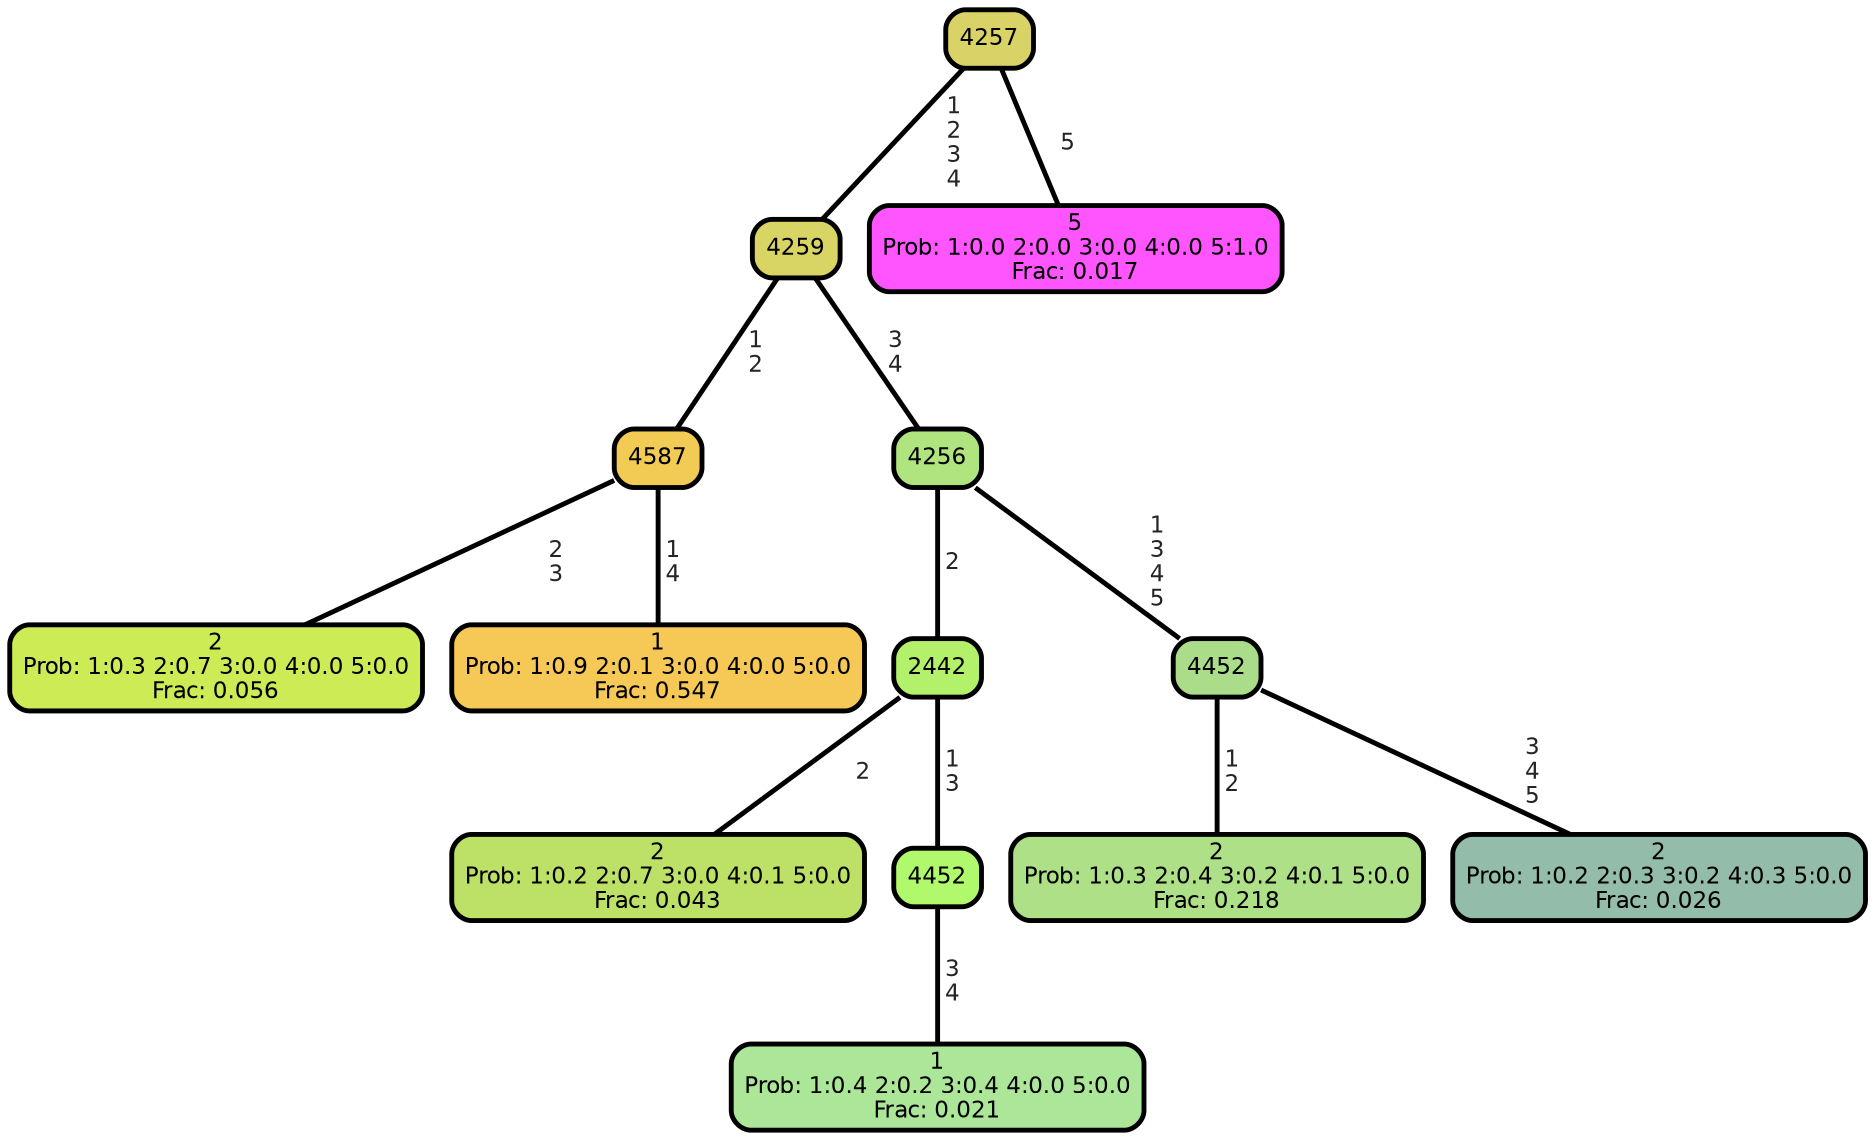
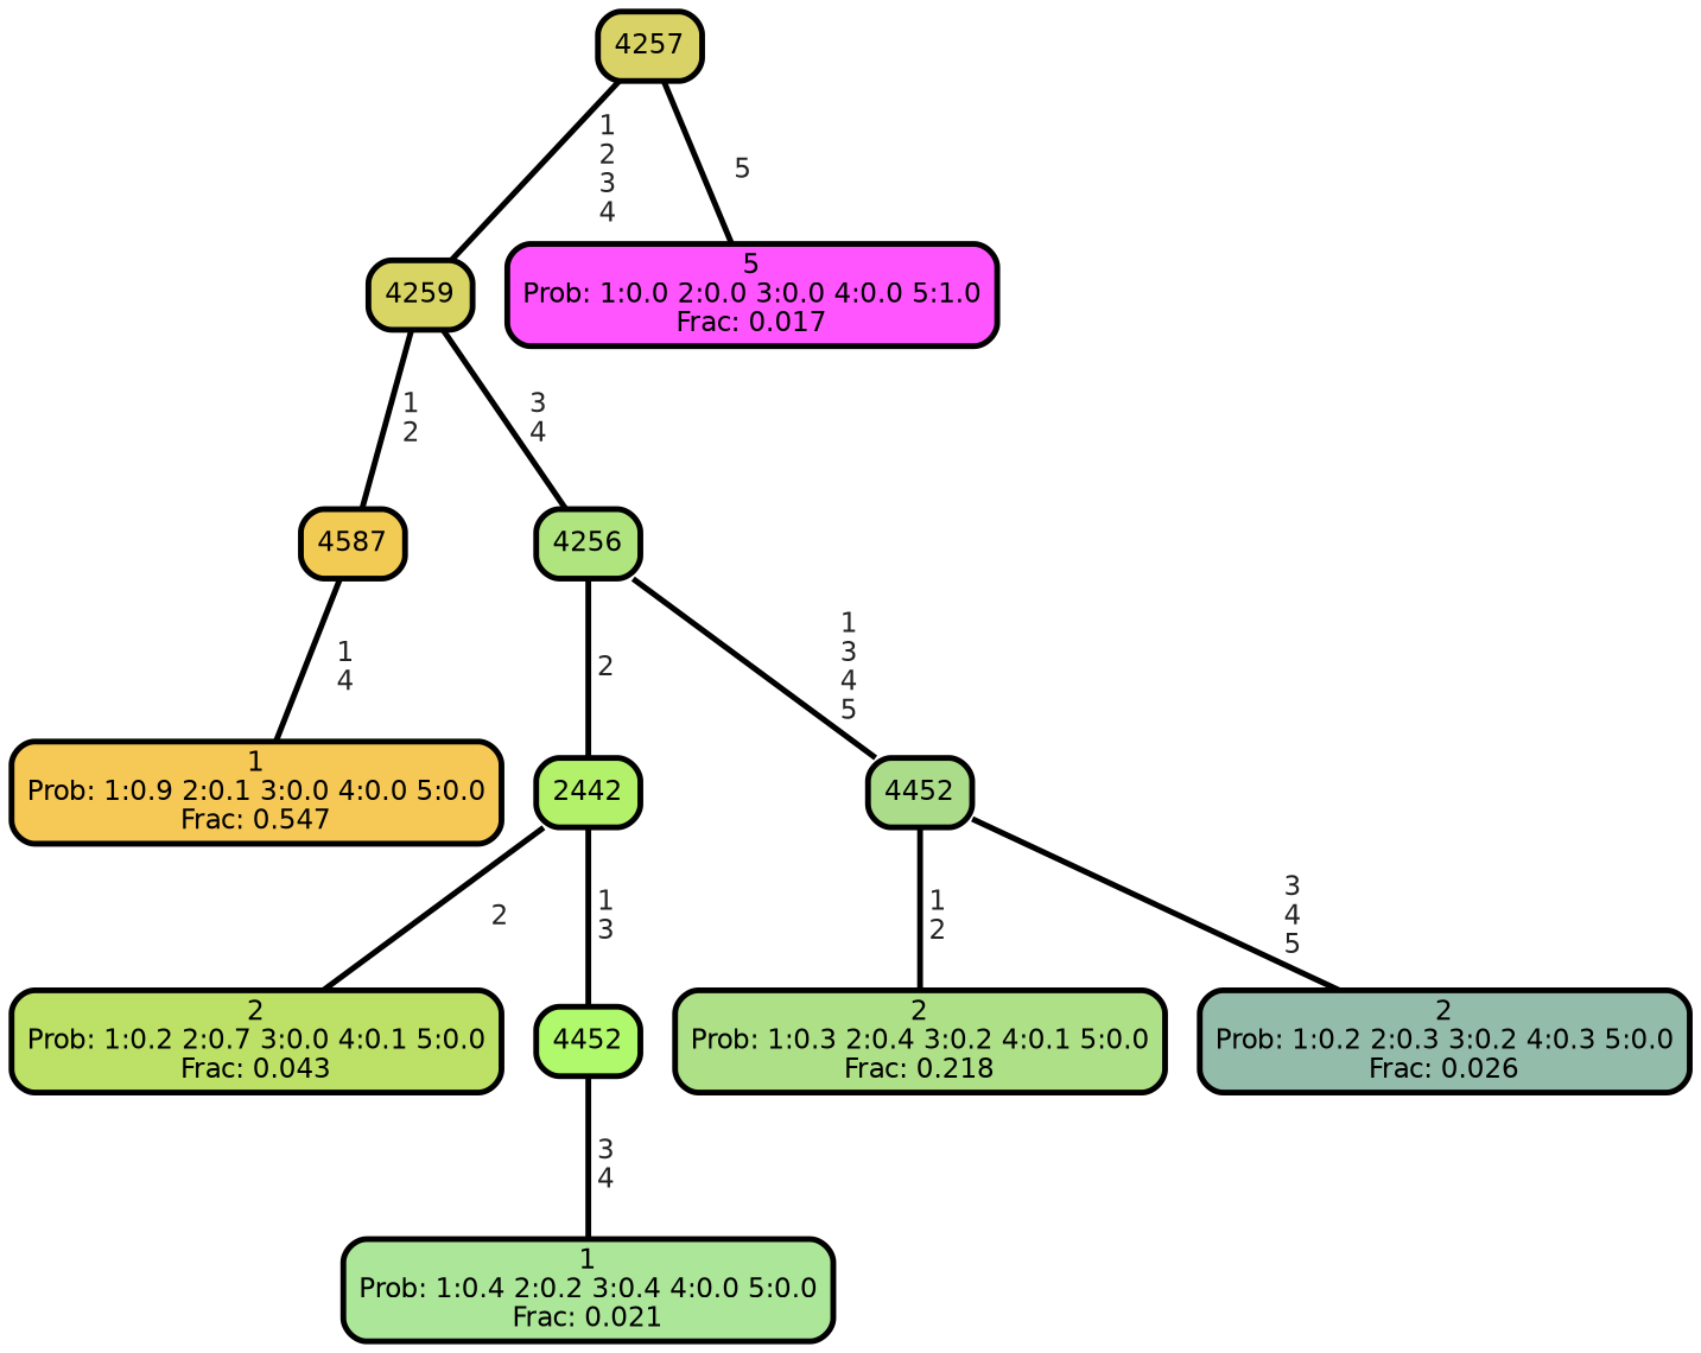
  graph {
    ranksep="0 equally"
    splines=straight
    node [color=black fontcolor=black fontname=helvetica penwidth=3 shape=box style="filled, rounded"]
    edge [color=black fontcolor=grey14 fontname=helvetica fontweight=bold penwidth=3]
-   n1 [fillcolor="#cdeb55" label="2\nProb: 1:0.3 2:0.7 3:0.0 4:0.0 5:0.0\nFrac: 0.056"]
    n2 [fillcolor="#f2cb55" label=4587]
    n3 [fillcolor="#f6c855" label="1\nProb: 1:0.9 2:0.1 3:0.0 4:0.0 5:0.0\nFrac: 0.547"]
    n4 [fillcolor="#d8d565" label=4259]
    n5 [fillcolor="#afe47f" label=4256]
    n6 [fillcolor="#b4f16a" label=2442]
    n7 [fillcolor="#abdc8a" label=4452]
    n8 [fillcolor="#bce166" label="2\nProb: 1:0.2 2:0.7 3:0.0 4:0.1 5:0.0\nFrac: 0.043"]
    n9 [fillcolor="#b0f96c" label=4452]
    n10 [fillcolor="#ace699" label="1\nProb: 1:0.4 2:0.2 3:0.4 4:0.0 5:0.0\nFrac: 0.021"]
    n11 [fillcolor="#aee087" label="2\nProb: 1:0.3 2:0.4 3:0.2 4:0.1 5:0.0\nFrac: 0.218"]
    n12 [fillcolor="#94bcaa" label="2\nProb: 1:0.2 2:0.3 3:0.2 4:0.3 5:0.0\nFrac: 0.026"]
    n13 [fillcolor="#d9d367" label=4257]
    n14 [fillcolor="#ff55ff" label="5\nProb: 1:0.0 2:0.0 3:0.0 4:0.0 5:1.0\nFrac: 0.017"]
    subgraph sub_1 {
      rank=same
    }
-   n2 -- n1 [label=" 2\n 3"]
    n2 -- n3 [label=" 1\n 4"]
    n4 -- n2 [label=" 1\n 2"]
    n4 -- n5 [label=" 3\n 4"]
    n5 -- n6 [label=" 2"]
    n5 -- n7 [label=" 1\n 3\n 4\n 5"]
    n6 -- n8 [label=" 2"]
    n6 -- n9 [label=" 1\n 3"]
    n7 -- n11 [label=" 1\n 2"]
    n7 -- n12 [label=" 3\n 4\n 5"]
    n9 -- n10 [label=" 3\n 4"]
    n13 -- n4 [label=" 1\n 2\n 3\n 4"]
    n13 -- n14 [label=" 5"]
  }
